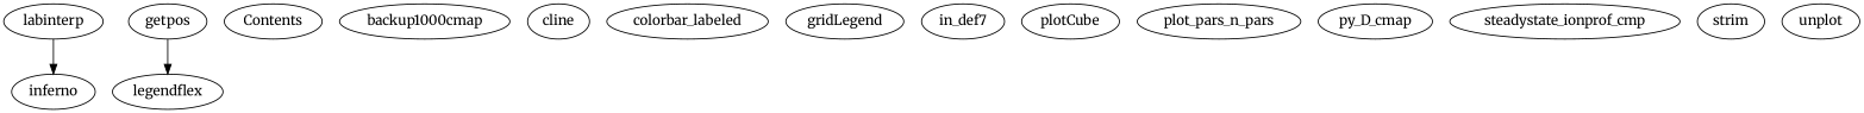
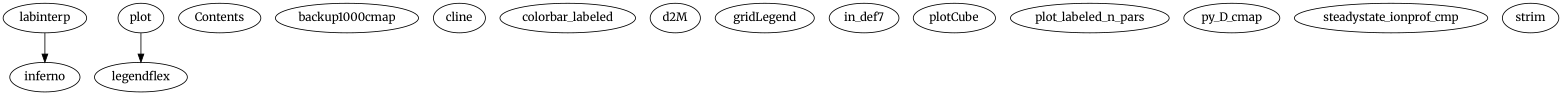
  digraph {
    fontname=Merriweather
    node [fontname=Merriweather]
    edge [fontname=Merriweather]
    labinterp
    inferno
-   getpos
+   getpos [label=plot]
    legendflex
    Contents
    n6 [label=backup1000cmap]
    cline
    colorbar_labeled
+   d2M
    gridLegend
    n11 [label=in_def7]
    plotCube
-   plot_pars_n_pars
+   plot_pars_n_pars [label=plot_labeled_n_pars]
    py_D_cmap
    steadystate_ionprof_cmp
    strim
-   unplot
    labinterp -> inferno
    getpos -> legendflex
  }
